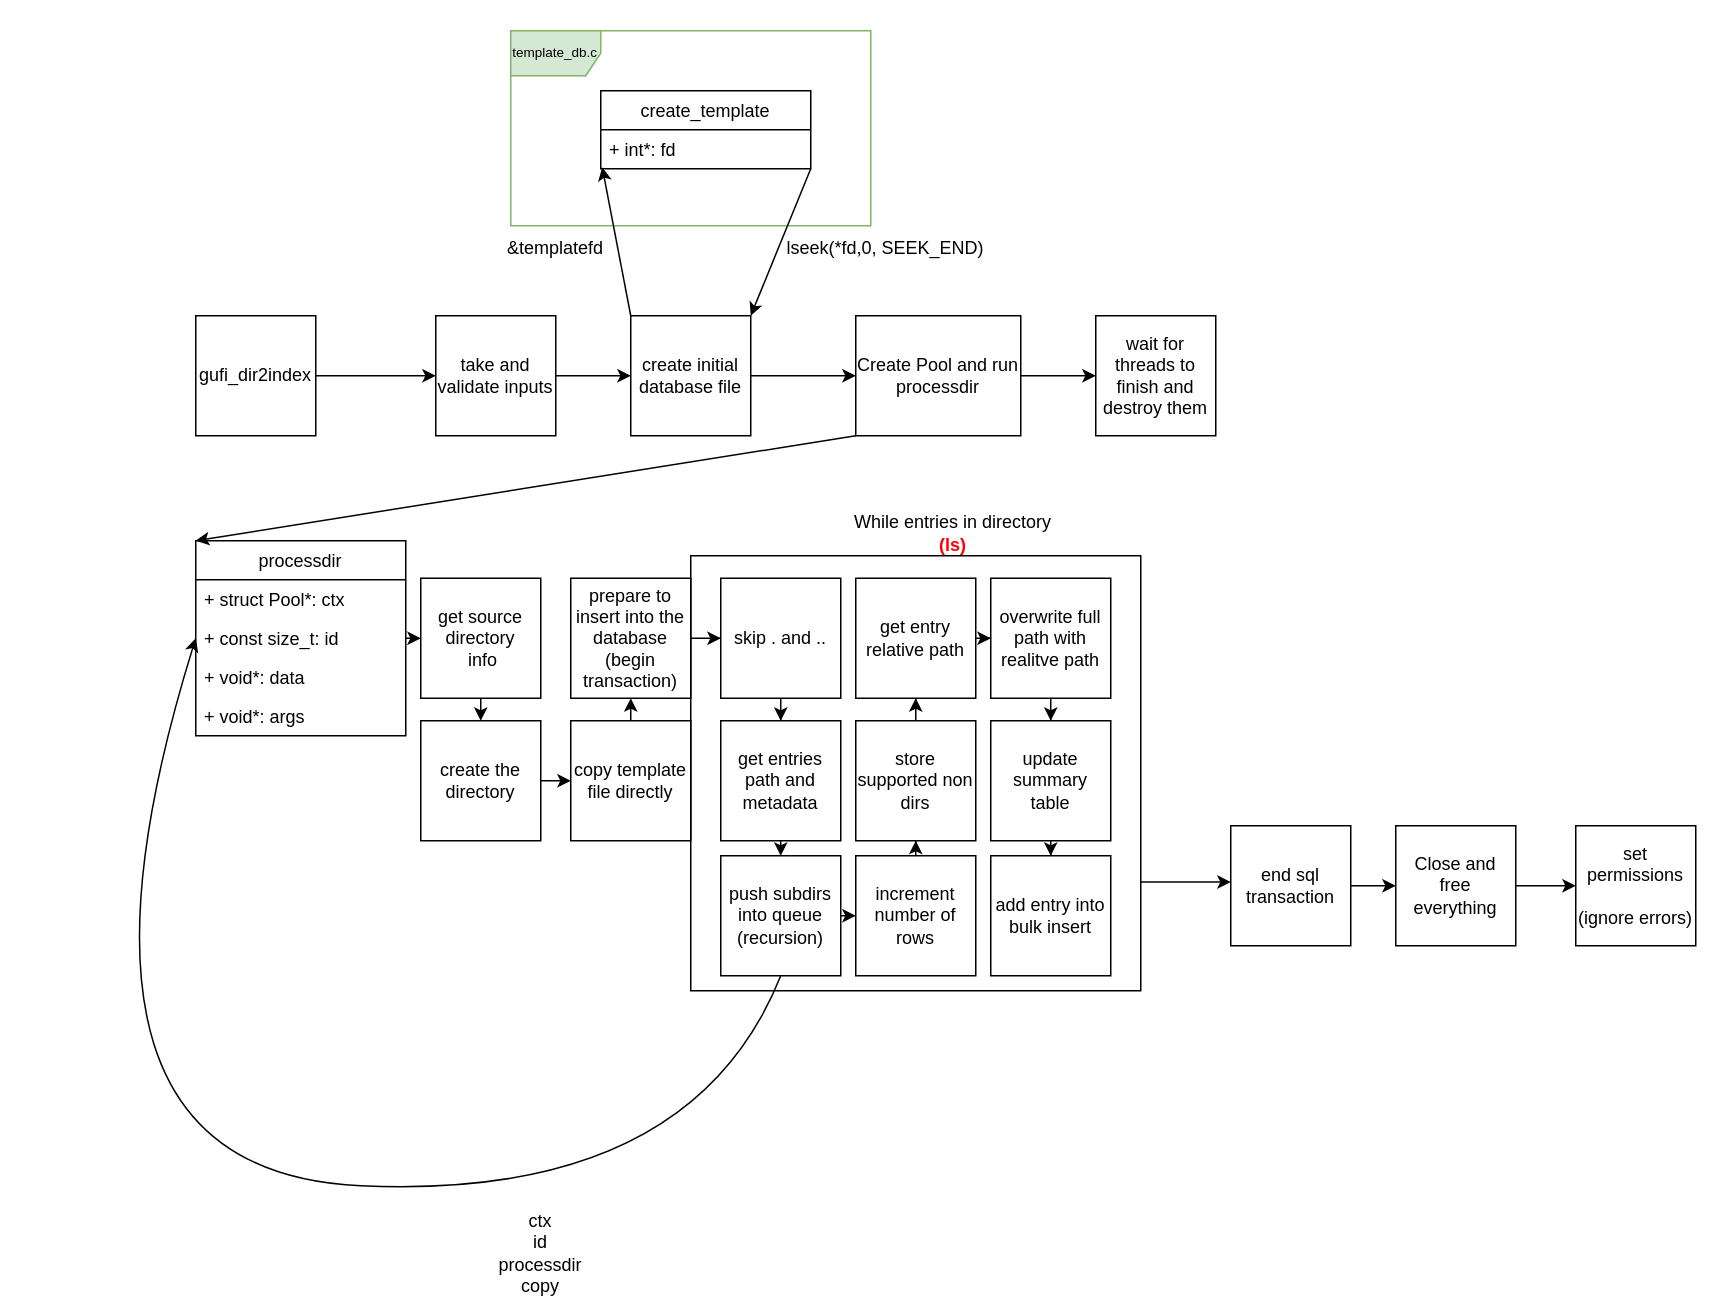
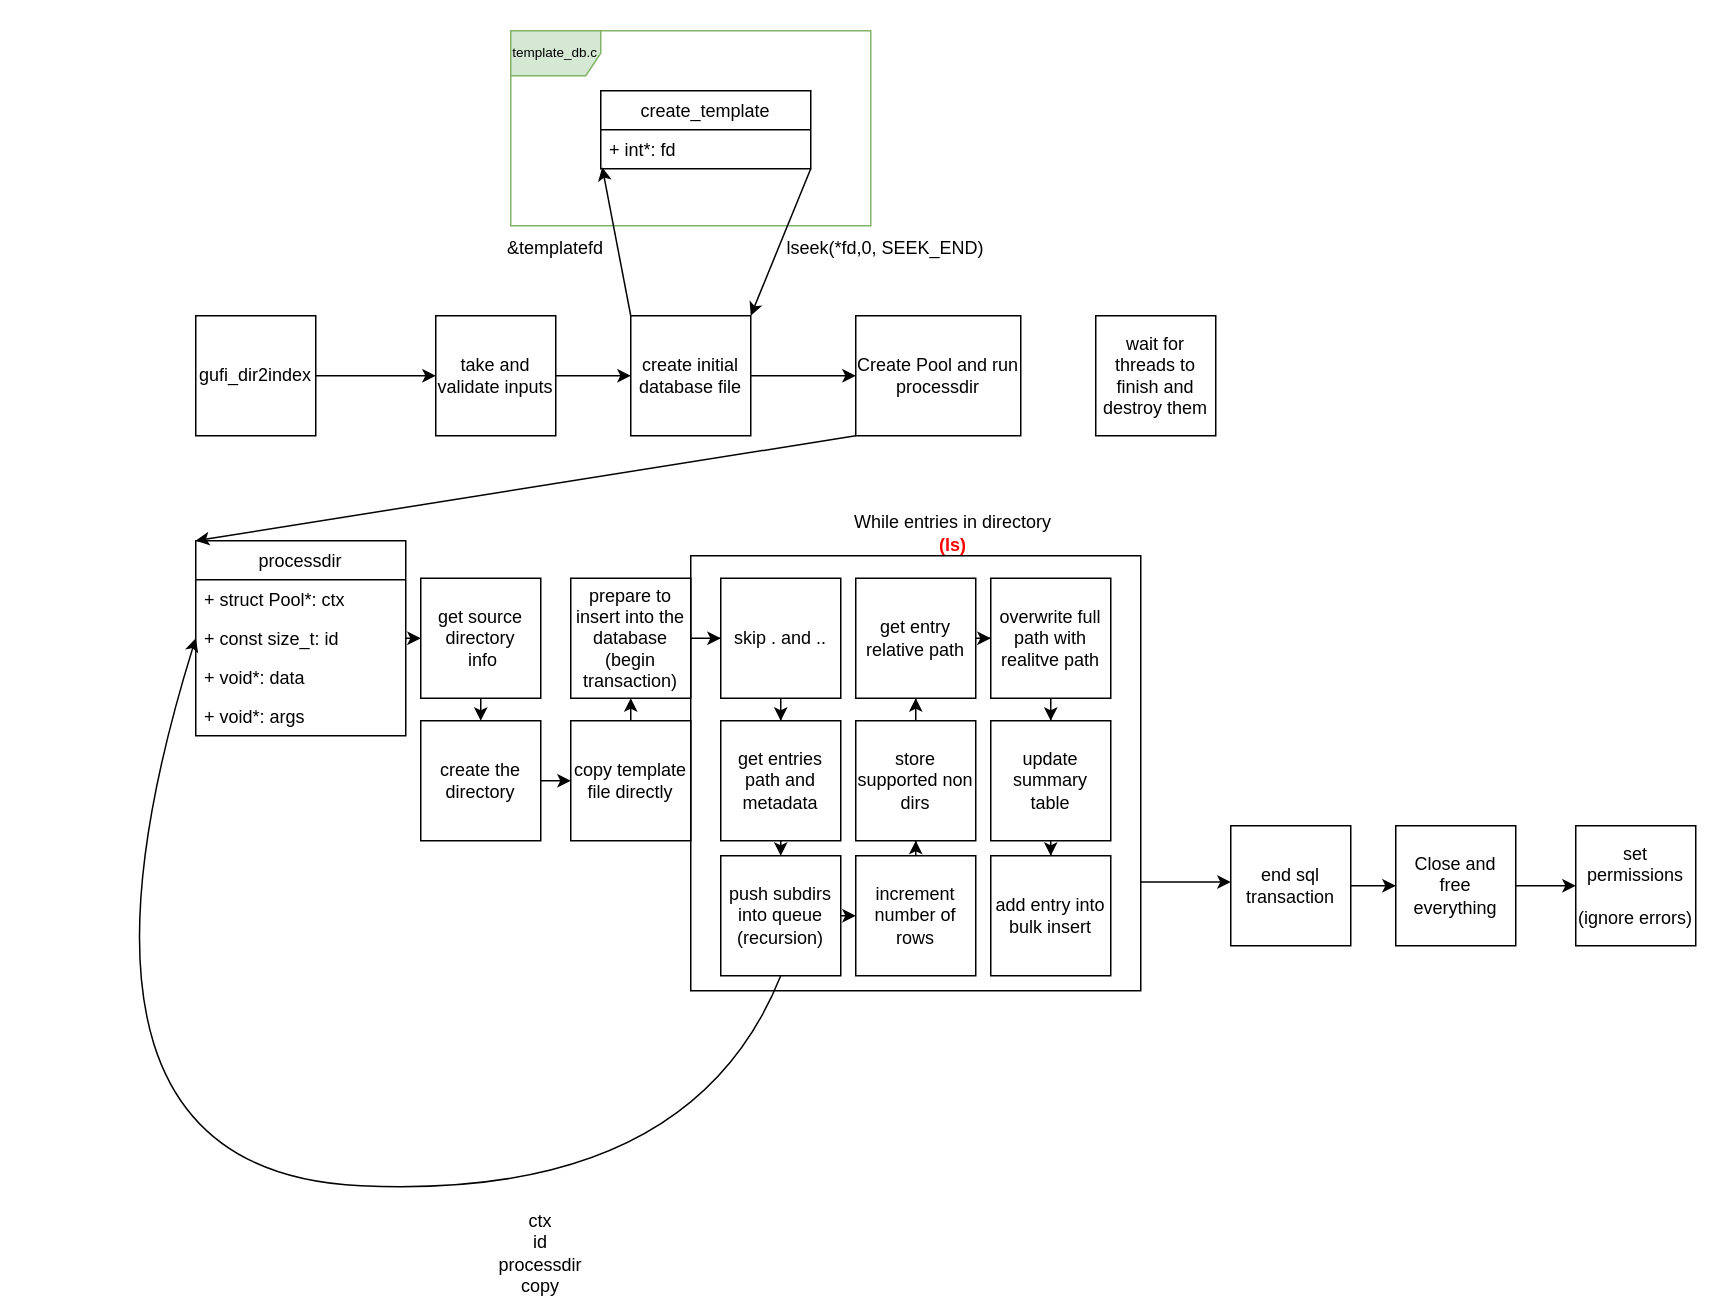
  <mxCell id="0" />
  <mxCell id="1" parent="0" />
  <mxCell id="2" value="&lt;div style=&quot;font-size: 9px;&quot; align=&quot;right&quot;&gt;&lt;font style=&quot;font-size: 9px;&quot;&gt;template_db.c&lt;/font&gt;&lt;/div&gt;" style="shape=umlFrame;whiteSpace=wrap;html=1;fillColor=#d5e8d4;strokeColor=#82b366;align=right;" vertex="1" parent="1"><mxGeometry x="340" y="20" width="240" height="130" as="geometry" /></mxCell>
  <mxCell id="3" style="edgeStyle=orthogonalEdgeStyle;rounded=0;orthogonalLoop=1;jettySize=auto;html=1;exitX=1;exitY=0.75;exitDx=0;exitDy=0;" edge="1" parent="1" source="4" target="59"><mxGeometry relative="1" as="geometry"><Array as="points"><mxPoint x="820" y="588" /><mxPoint x="820" y="588" /></Array></mxGeometry></mxCell>
  <mxCell id="4" value="" style="rounded=0;whiteSpace=wrap;html=1;" vertex="1" parent="1"><mxGeometry x="460" y="370" width="300" height="290" as="geometry" /></mxCell>
  <mxCell id="5" value="" style="edgeStyle=orthogonalEdgeStyle;rounded=0;orthogonalLoop=1;jettySize=auto;html=1;" edge="1" parent="1" source="6" target="8"><mxGeometry relative="1" as="geometry" /></mxCell>
  <mxCell id="6" value="gufi_dir2index" style="whiteSpace=wrap;html=1;aspect=fixed;" vertex="1" parent="1"><mxGeometry y="210" width="80" height="80" as="geometry" x="130" /></mxCell>
  <mxCell id="7" value="" style="edgeStyle=orthogonalEdgeStyle;rounded=0;orthogonalLoop=1;jettySize=auto;html=1;" edge="1" parent="1" source="8" target="10"><mxGeometry relative="1" as="geometry" /></mxCell>
  <mxCell id="8" value="take and validate inputs" style="whiteSpace=wrap;html=1;aspect=fixed;" vertex="1" parent="1"><mxGeometry x="290" y="210" width="80" height="80" as="geometry" /></mxCell>
  <mxCell id="9" value="" style="edgeStyle=orthogonalEdgeStyle;rounded=0;orthogonalLoop=1;jettySize=auto;html=1;" edge="1" parent="1" source="10" target="18"><mxGeometry relative="1" as="geometry" /></mxCell>
  <mxCell id="10" value="create initial database file" style="whiteSpace=wrap;html=1;aspect=fixed;" vertex="1" parent="1"><mxGeometry x="420" y="210" width="80" height="80" as="geometry" /></mxCell>
  <mxCell id="11" value="" style="endArrow=classic;html=1;rounded=0;exitX=0;exitY=0;exitDx=0;exitDy=0;entryX=0.007;entryY=0.962;entryDx=0;entryDy=0;entryPerimeter=0;" edge="1" parent="1" source="10" target="13"><mxGeometry width="50" height="50" relative="1" as="geometry"><mxPoint x="320" y="400" as="sourcePoint" /><mxPoint x="310" y="380" as="targetPoint" /></mxGeometry></mxCell>
  <mxCell id="12" value="create_template" style="swimlane;fontStyle=0;childLayout=stackLayout;horizontal=1;startSize=26;horizontalStack=0;resizeParent=1;resizeParentMax=0;resizeLast=0;collapsible=1;marginBottom=0;" vertex="1" parent="1"><mxGeometry x="400" y="60" width="140" height="52" as="geometry" /></mxCell>
  <mxCell id="13" value="+ int*: fd" style="text;align=left;verticalAlign=top;spacingLeft=4;spacingRight=4;overflow=hidden;rotatable=0;points=[[0,0.5],[1,0.5]];portConstraint=eastwest;" vertex="1" parent="12"><mxGeometry y="26" width="140" height="26" as="geometry" /></mxCell>
  <mxCell id="14" value="" style="endArrow=classic;html=1;rounded=0;exitX=1;exitY=1;exitDx=0;exitDy=0;entryX=1;entryY=0;entryDx=0;entryDy=0;" edge="1" parent="1" source="12" target="10"><mxGeometry width="50" height="50" relative="1" as="geometry"><mxPoint x="320" y="420" as="sourcePoint" /><mxPoint x="370" y="370" as="targetPoint" /></mxGeometry></mxCell>
  <mxCell id="15" value="&amp;amp;templatefd" style="text;html=1;strokeColor=none;fillColor=none;align=center;verticalAlign=middle;whiteSpace=wrap;rounded=0;" vertex="1" parent="1"><mxGeometry x="340" y="150" width="60" height="30" as="geometry" /></mxCell>
  <mxCell id="16" value="lseek(*fd,0, SEEK_END)" style="text;html=1;strokeColor=none;fillColor=none;align=center;verticalAlign=middle;whiteSpace=wrap;rounded=0;" vertex="1" parent="1"><mxGeometry x="500" y="150" width="180" height="30" as="geometry" /></mxCell>
- <mxCell id="17" value="" style="edgeStyle=orthogonalEdgeStyle;rounded=0;orthogonalLoop=1;jettySize=auto;html=1;" edge="1" parent="1" source="18" target="56"><mxGeometry relative="1" as="geometry" /></mxCell>
  <mxCell id="18" value="Create Pool and run processdir" style="whiteSpace=wrap;html=1;aspect=fixed;" vertex="1" parent="1"><mxGeometry x="570" y="210" width="110" height="80" as="geometry" /></mxCell>
  <mxCell id="19" value="processdir" style="swimlane;fontStyle=0;childLayout=stackLayout;horizontal=1;startSize=26;fillColor=none;horizontalStack=0;resizeParent=1;resizeParentMax=0;resizeLast=0;collapsible=1;marginBottom=0;" vertex="1" parent="1"><mxGeometry y="360" width="140" height="130" as="geometry" x="130" /></mxCell>
  <mxCell id="20" value="+ struct Pool*: ctx" style="text;strokeColor=none;fillColor=none;align=left;verticalAlign=top;spacingLeft=4;spacingRight=4;overflow=hidden;rotatable=0;points=[[0,0.5],[1,0.5]];portConstraint=eastwest;" vertex="1" parent="19"><mxGeometry y="26" width="140" height="26" as="geometry" /></mxCell>
  <mxCell id="21" value="+ const size_t: id" style="text;strokeColor=none;fillColor=none;align=left;verticalAlign=top;spacingLeft=4;spacingRight=4;overflow=hidden;rotatable=0;points=[[0,0.5],[1,0.5]];portConstraint=eastwest;" vertex="1" parent="19"><mxGeometry y="52" width="140" height="26" as="geometry" /></mxCell>
  <mxCell id="22" value="+ void*: data" style="text;strokeColor=none;fillColor=none;align=left;verticalAlign=top;spacingLeft=4;spacingRight=4;overflow=hidden;rotatable=0;points=[[0,0.5],[1,0.5]];portConstraint=eastwest;" vertex="1" parent="19"><mxGeometry y="78" width="140" height="26" as="geometry" /></mxCell>
  <mxCell id="23" value="+ void*: args" style="text;strokeColor=none;fillColor=none;align=left;verticalAlign=top;spacingLeft=4;spacingRight=4;overflow=hidden;rotatable=0;points=[[0,0.5],[1,0.5]];portConstraint=eastwest;" vertex="1" parent="19"><mxGeometry y="104" width="140" height="26" as="geometry" /></mxCell>
  <mxCell id="24" value="" style="endArrow=classic;html=1;rounded=0;exitX=0;exitY=1;exitDx=0;exitDy=0;entryX=0;entryY=0;entryDx=0;entryDy=0;" edge="1" parent="1" source="18" target="19"><mxGeometry width="50" height="50" relative="1" as="geometry"><mxPoint x="500" y="410" as="sourcePoint" /><mxPoint x="550" y="360" as="targetPoint" /></mxGeometry></mxCell>
  <mxCell id="25" style="edgeStyle=orthogonalEdgeStyle;rounded=0;orthogonalLoop=1;jettySize=auto;html=1;exitX=0.5;exitY=1;exitDx=0;exitDy=0;entryX=0.5;entryY=0;entryDx=0;entryDy=0;" edge="1" parent="1" source="26" target="29"><mxGeometry relative="1" as="geometry" /></mxCell>
  <mxCell id="26" value="&lt;div&gt;get source directory&lt;/div&gt;&amp;nbsp;info" style="whiteSpace=wrap;html=1;aspect=fixed;" vertex="1" parent="1"><mxGeometry x="280" y="385" width="80" height="80" as="geometry" /></mxCell>
  <mxCell id="27" style="edgeStyle=orthogonalEdgeStyle;rounded=0;orthogonalLoop=1;jettySize=auto;html=1;exitX=1;exitY=0.5;exitDx=0;exitDy=0;entryX=0;entryY=0.5;entryDx=0;entryDy=0;" edge="1" parent="1" source="21" target="26"><mxGeometry relative="1" as="geometry" /></mxCell>
  <mxCell id="28" style="edgeStyle=orthogonalEdgeStyle;rounded=0;orthogonalLoop=1;jettySize=auto;html=1;exitX=1;exitY=0.5;exitDx=0;exitDy=0;entryX=0;entryY=0.5;entryDx=0;entryDy=0;" edge="1" parent="1" source="29" target="31"><mxGeometry relative="1" as="geometry" /></mxCell>
  <mxCell id="29" value="create the directory" style="whiteSpace=wrap;html=1;aspect=fixed;" vertex="1" parent="1"><mxGeometry x="280" y="480" width="80" height="80" as="geometry" /></mxCell>
  <mxCell id="30" style="edgeStyle=orthogonalEdgeStyle;rounded=0;orthogonalLoop=1;jettySize=auto;html=1;exitX=0.5;exitY=0;exitDx=0;exitDy=0;entryX=0.5;entryY=1;entryDx=0;entryDy=0;" edge="1" parent="1" source="31" target="33"><mxGeometry relative="1" as="geometry" /></mxCell>
  <mxCell id="31" value="copy template file directly" style="whiteSpace=wrap;html=1;aspect=fixed;" vertex="1" parent="1"><mxGeometry x="380" y="480" width="80" height="80" as="geometry" /></mxCell>
  <mxCell id="32" value="" style="edgeStyle=orthogonalEdgeStyle;rounded=0;orthogonalLoop=1;jettySize=auto;html=1;" edge="1" parent="1" source="33" target="35"><mxGeometry relative="1" as="geometry" /></mxCell>
  <mxCell id="33" value="&lt;div&gt;prepare to insert into the database&lt;/div&gt;&lt;div&gt;(begin transaction)&lt;br&gt;&lt;/div&gt;" style="whiteSpace=wrap;html=1;aspect=fixed;" vertex="1" parent="1"><mxGeometry x="380" y="385" width="80" height="80" as="geometry" /></mxCell>
  <mxCell id="34" value="" style="edgeStyle=orthogonalEdgeStyle;rounded=0;orthogonalLoop=1;jettySize=auto;html=1;" edge="1" parent="1" source="35" target="38"><mxGeometry relative="1" as="geometry" /></mxCell>
  <mxCell id="35" value="skip . and .." style="whiteSpace=wrap;html=1;aspect=fixed;" vertex="1" parent="1"><mxGeometry x="480" y="385" width="80" height="80" as="geometry" /></mxCell>
  <mxCell id="36" value="While entries in directory &lt;font color=&quot;#FF0000&quot;&gt;&lt;b&gt;(ls)&lt;/b&gt;&lt;/font&gt;" style="text;html=1;strokeColor=none;fillColor=none;align=center;verticalAlign=middle;whiteSpace=wrap;rounded=0;" vertex="1" parent="1"><mxGeometry x="560" y="340" width="150" height="30" as="geometry" /></mxCell>
  <mxCell id="37" style="edgeStyle=orthogonalEdgeStyle;rounded=0;orthogonalLoop=1;jettySize=auto;html=1;exitX=0.5;exitY=1;exitDx=0;exitDy=0;entryX=0.5;entryY=0;entryDx=0;entryDy=0;" edge="1" parent="1" source="38" target="40"><mxGeometry relative="1" as="geometry" /></mxCell>
  <mxCell id="38" value="get entries path and metadata" style="whiteSpace=wrap;html=1;aspect=fixed;" vertex="1" parent="1"><mxGeometry x="480" y="480" width="80" height="80" as="geometry" /></mxCell>
  <mxCell id="39" style="edgeStyle=orthogonalEdgeStyle;rounded=0;orthogonalLoop=1;jettySize=auto;html=1;exitX=1;exitY=0.5;exitDx=0;exitDy=0;entryX=0;entryY=0.5;entryDx=0;entryDy=0;" edge="1" parent="1" source="40" target="44"><mxGeometry relative="1" as="geometry" /></mxCell>
  <mxCell id="40" value="push subdirs into queue (recursion)" style="whiteSpace=wrap;html=1;aspect=fixed;" vertex="1" parent="1"><mxGeometry x="480" y="570" width="80" height="80" as="geometry" /></mxCell>
  <mxCell id="41" value="" style="curved=1;endArrow=classic;html=1;rounded=0;exitX=0.5;exitY=1;exitDx=0;exitDy=0;entryX=0;entryY=0.5;entryDx=0;entryDy=0;" edge="1" parent="1" source="40" target="21"><mxGeometry width="50" height="50" relative="1" as="geometry"><mxPoint x="570" y="830" as="sourcePoint" /><mxPoint x="620" y="780" as="targetPoint" /><Array as="points"><mxPoint x="460" y="800" /><mxPoint x="20" y="780" /></Array></mxGeometry></mxCell>
  <mxCell id="42" value="&lt;div&gt;ctx&lt;/div&gt;&lt;div&gt;id&lt;/div&gt;&lt;div&gt;processdir&lt;/div&gt;&lt;div&gt;copy&lt;br&gt;&lt;/div&gt;" style="text;html=1;strokeColor=none;fillColor=none;align=center;verticalAlign=middle;whiteSpace=wrap;rounded=0;" vertex="1" parent="1"><mxGeometry x="330" y="820" width="60" height="30" as="geometry" /></mxCell>
  <mxCell id="43" value="" style="edgeStyle=orthogonalEdgeStyle;rounded=0;orthogonalLoop=1;jettySize=auto;html=1;" edge="1" parent="1" source="44" target="46"><mxGeometry relative="1" as="geometry" /></mxCell>
  <mxCell id="44" value="increment number of rows" style="whiteSpace=wrap;html=1;aspect=fixed;" vertex="1" parent="1"><mxGeometry x="570" y="570" width="80" height="80" as="geometry" /></mxCell>
  <mxCell id="45" value="" style="edgeStyle=orthogonalEdgeStyle;rounded=0;orthogonalLoop=1;jettySize=auto;html=1;" edge="1" parent="1" source="46" target="48"><mxGeometry relative="1" as="geometry" /></mxCell>
  <mxCell id="46" value="store supported non dirs" style="whiteSpace=wrap;html=1;aspect=fixed;" vertex="1" parent="1"><mxGeometry x="570" y="480" width="80" height="80" as="geometry" /></mxCell>
  <mxCell id="47" value="" style="edgeStyle=orthogonalEdgeStyle;rounded=0;orthogonalLoop=1;jettySize=auto;html=1;" edge="1" parent="1" source="48" target="50"><mxGeometry relative="1" as="geometry" /></mxCell>
  <mxCell id="48" value="get entry relative path" style="whiteSpace=wrap;html=1;aspect=fixed;" vertex="1" parent="1"><mxGeometry x="570" y="385" width="80" height="80" as="geometry" /></mxCell>
  <mxCell id="49" value="" style="edgeStyle=orthogonalEdgeStyle;rounded=0;orthogonalLoop=1;jettySize=auto;html=1;" edge="1" parent="1" source="50" target="52"><mxGeometry relative="1" as="geometry" /></mxCell>
  <mxCell id="50" value="overwrite full path with realitve path" style="whiteSpace=wrap;html=1;aspect=fixed;" vertex="1" parent="1"><mxGeometry x="660" y="385" width="80" height="80" as="geometry" /></mxCell>
  <mxCell id="51" value="" style="edgeStyle=orthogonalEdgeStyle;rounded=0;orthogonalLoop=1;jettySize=auto;html=1;" edge="1" parent="1" source="52" target="53"><mxGeometry relative="1" as="geometry" /></mxCell>
  <mxCell id="52" value="update summary table" style="whiteSpace=wrap;html=1;aspect=fixed;" vertex="1" parent="1"><mxGeometry x="660" y="480" width="80" height="80" as="geometry" /></mxCell>
  <mxCell id="53" value="add entry into bulk insert" style="whiteSpace=wrap;html=1;aspect=fixed;" vertex="1" parent="1"><mxGeometry x="660" y="570" width="80" height="80" as="geometry" /></mxCell>
  <mxCell id="54" style="edgeStyle=orthogonalEdgeStyle;rounded=0;orthogonalLoop=1;jettySize=auto;html=1;exitX=1;exitY=0.5;exitDx=0;exitDy=0;entryX=0;entryY=0.5;entryDx=0;entryDy=0;fontColor=#000000;" edge="1" parent="1" source="55" target="57"><mxGeometry relative="1" as="geometry" /></mxCell>
  <mxCell id="55" value="Close and free everything" style="whiteSpace=wrap;html=1;aspect=fixed;" vertex="1" parent="1"><mxGeometry x="930" y="550" width="80" height="80" as="geometry" /></mxCell>
  <mxCell id="56" value="wait for threads to finish and destroy them" style="whiteSpace=wrap;html=1;aspect=fixed;" vertex="1" parent="1"><mxGeometry x="730" y="210" width="80" height="80" as="geometry" /></mxCell>
  <mxCell id="57" value="&lt;div&gt;set permissions &lt;br&gt;&lt;/div&gt;&lt;div&gt;&lt;br&gt;&lt;/div&gt;&lt;div&gt;(ignore errors)&lt;br&gt;&lt;/div&gt;" style="whiteSpace=wrap;html=1;aspect=fixed;fontColor=#000000;" vertex="1" parent="1"><mxGeometry x="1050" y="550" width="80" height="80" as="geometry" /></mxCell>
  <mxCell id="58" style="edgeStyle=orthogonalEdgeStyle;rounded=0;orthogonalLoop=1;jettySize=auto;html=1;entryX=0;entryY=0.5;entryDx=0;entryDy=0;fontColor=#000000;" edge="1" parent="1" source="59" target="55"><mxGeometry relative="1" as="geometry" /></mxCell>
  <mxCell id="59" value="end sql transaction" style="whiteSpace=wrap;html=1;aspect=fixed;fontColor=#000000;" vertex="1" parent="1"><mxGeometry x="820" y="550" width="80" height="80" as="geometry" /></mxCell>
